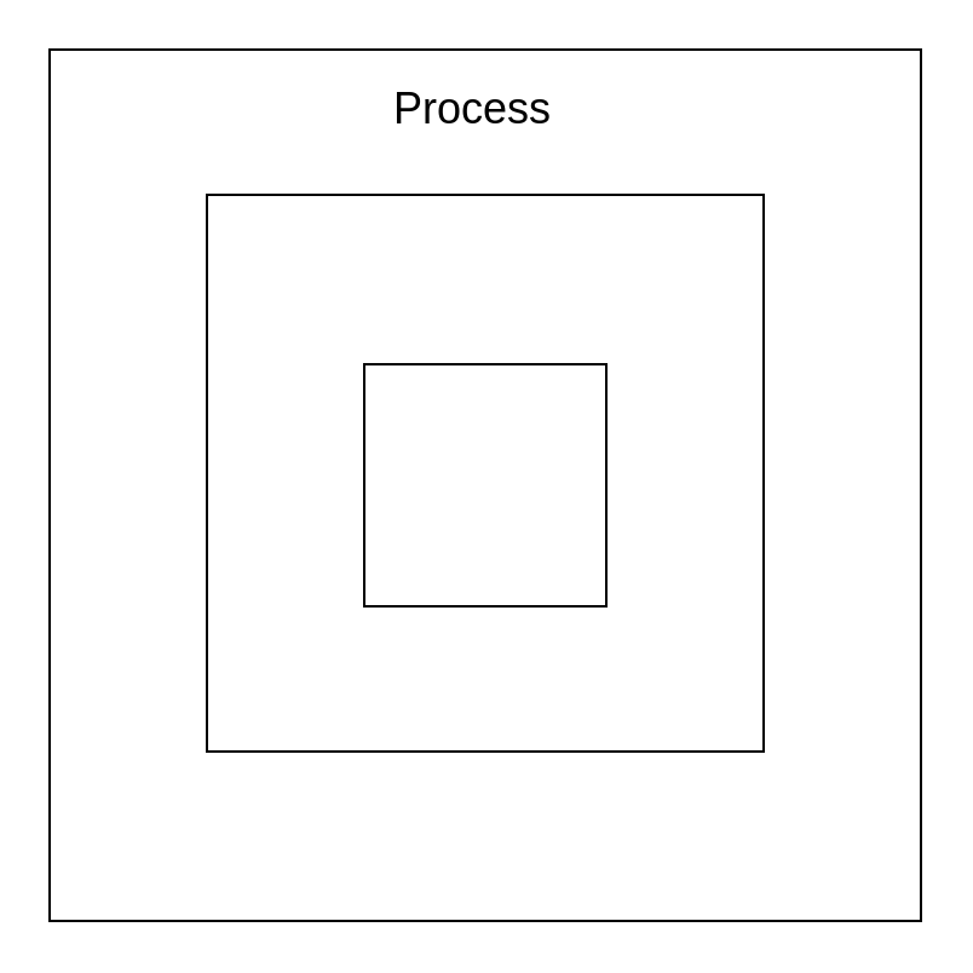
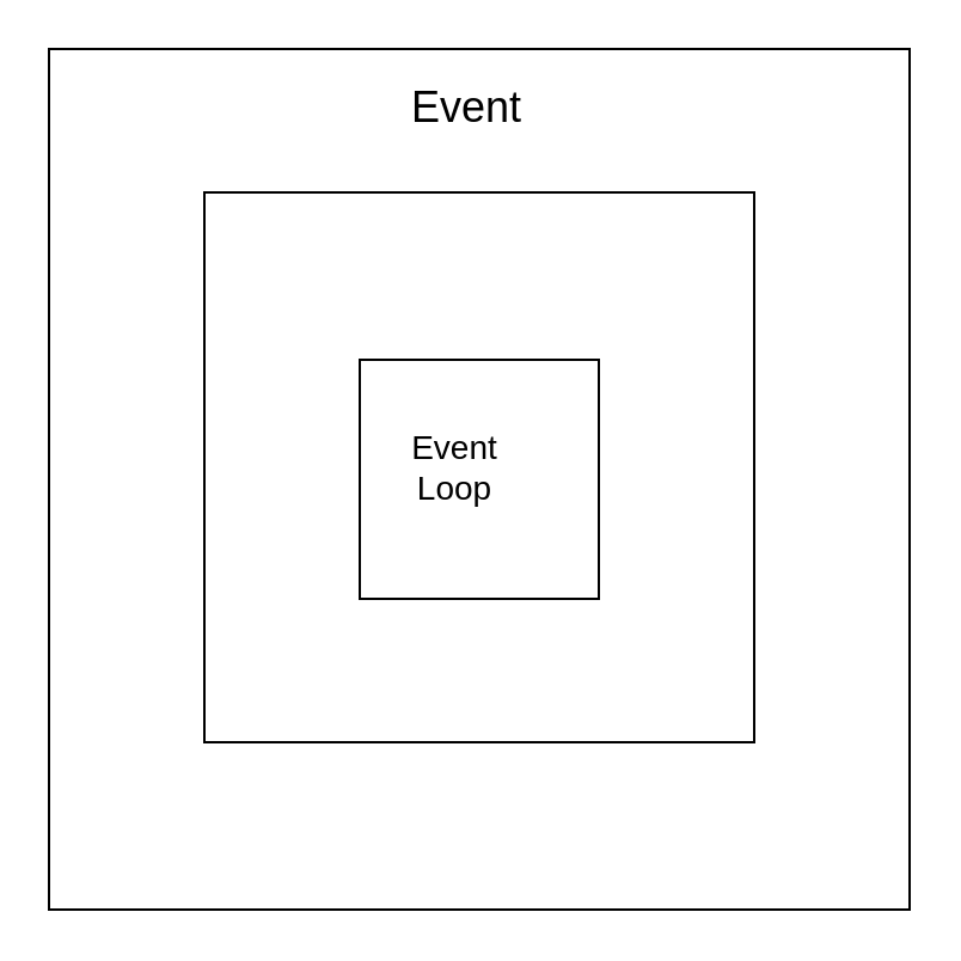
  <mxCell id="0" />
  <mxCell id="1" parent="0" />
  <mxCell id="2" value="" style="whiteSpace=wrap;html=1;aspect=fixed;" vertex="1" parent="1"><mxGeometry x="20" y="20" width="360" height="360" as="geometry" /></mxCell>
  <mxCell id="3" value="" style="whiteSpace=wrap;html=1;aspect=fixed;" vertex="1" parent="1"><mxGeometry x="85" y="80" width="230" height="230" as="geometry" /></mxCell>
  <mxCell id="4" value="" style="whiteSpace=wrap;html=1;aspect=fixed;" vertex="1" parent="1"><mxGeometry x="150" y="150" width="100" height="100" as="geometry" /></mxCell>
- <mxCell id="5" value="&lt;font style=&quot;font-size: 18px&quot;&gt;Process&lt;/font&gt;" style="text;html=1;strokeColor=none;fillColor=none;align=center;verticalAlign=middle;whiteSpace=wrap;rounded=0;" vertex="1" parent="1"><mxGeometry x="165" y="30" width="60" height="30" as="geometry" /></mxCell>
+ <mxCell id="5" value="&lt;font style=&quot;font-size: 18px&quot;&gt;Event&lt;/font&gt;" style="text;html=1;strokeColor=none;fillColor=none;align=center;verticalAlign=middle;whiteSpace=wrap;rounded=0;" vertex="1" parent="1"><mxGeometry x="165" y="30" width="60" height="30" as="geometry" /></mxCell>
+ <mxCell id="6" value="&lt;font style=&quot;font-size: 14px&quot;&gt;Event Loop&lt;/font&gt;" style="text;html=1;strokeColor=none;fillColor=none;align=center;verticalAlign=middle;whiteSpace=wrap;rounded=0;" vertex="1" parent="1"><mxGeometry x="160" y="180" width="60" height="30" as="geometry" /></mxCell>
